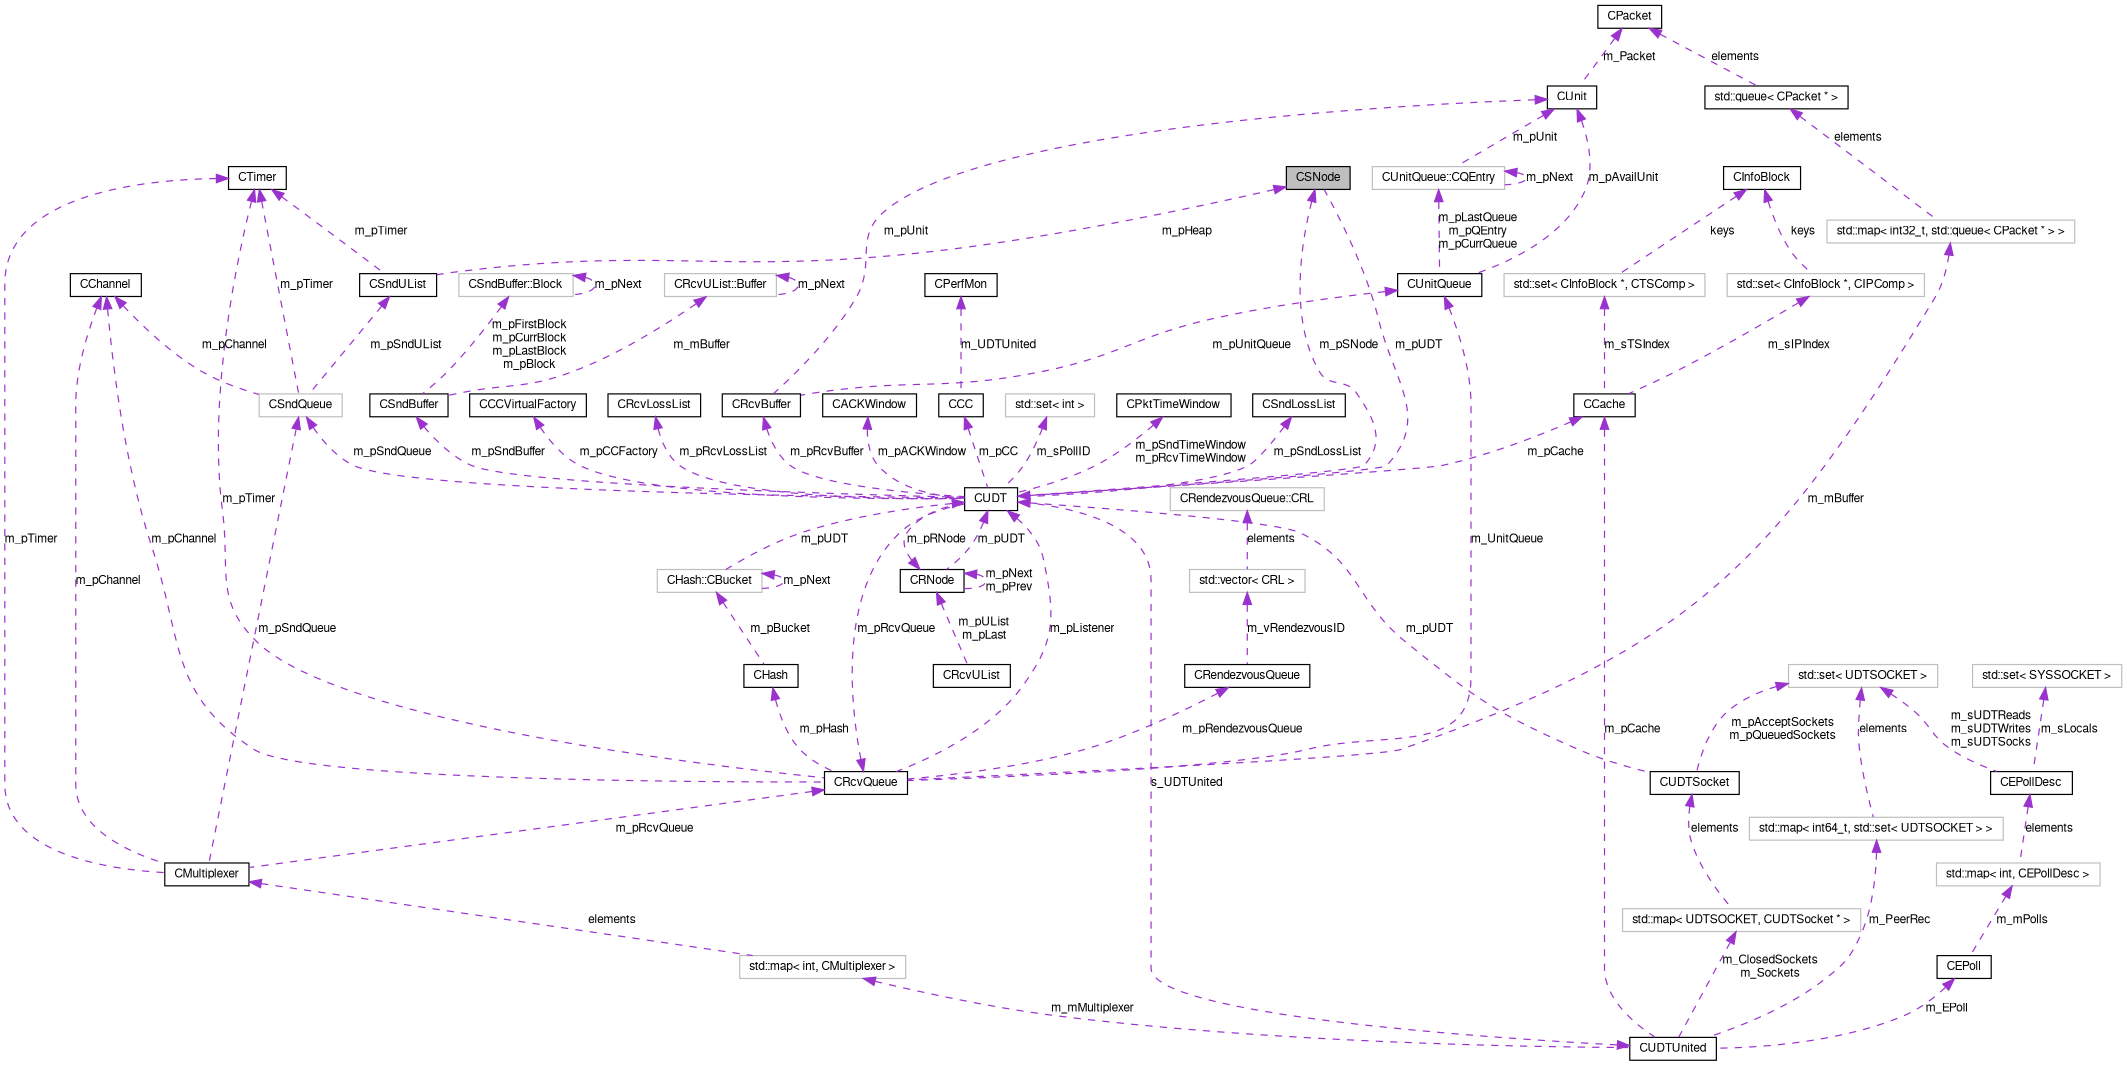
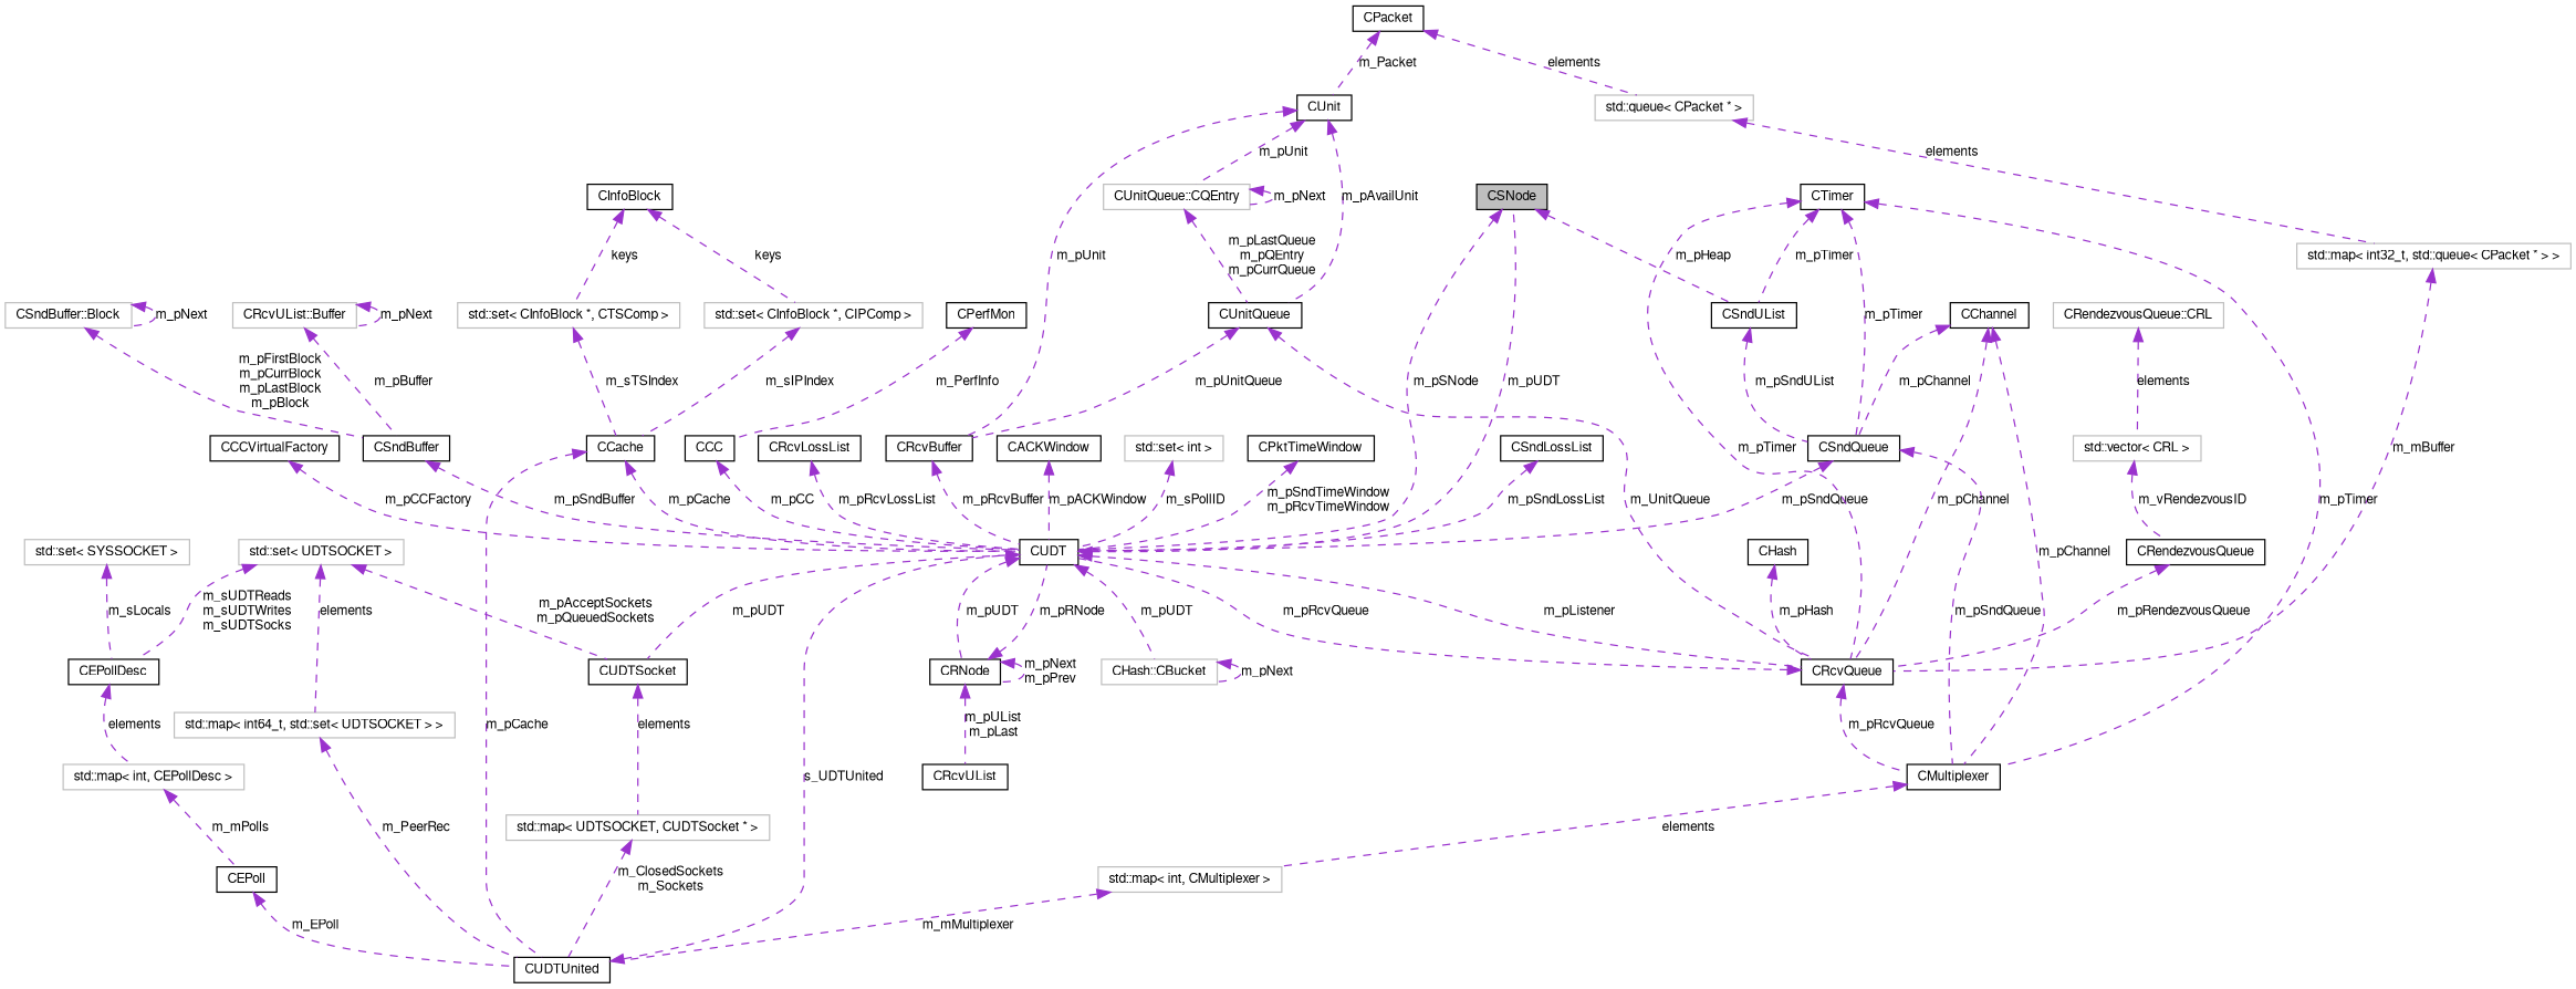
  digraph {
    rankdir=TB
    node [color=black fontname=FreeSans fontsize=10 shape=record]
    edge [color=darkorchid3 dir=back fontname=FreeSans fontsize=10 labelfontname=FreeSans labelfontsize=10 style=dashed]
    n1 [fillcolor=grey75 fontcolor=black height=0.2 label=CSNode style=filled width=0.4]
    n2 [height=0.2 label=CUDT width=0.4]
    n3 [height=0.2 label=CSndUList width=0.4]
    n4 [height=0.2 label=CRcvQueue width=0.4]
    n5 [height=0.2 label=CRNode width=0.4]
    n6 [color=grey75 height=0.2 label="CHash::CBucket" width=0.4]
    n7 [height=0.2 label=CUDTSocket width=0.4]
-   n8 [color=grey75 height=0.2 label=CSndQueue width=0.4]
+   n8 [height=0.2 label=CSndQueue width=0.4]
    n9 [height=0.2 label=CMultiplexer width=0.4]
    n10 [height=0.2 label=CRcvUList width=0.4]
    n11 [height=0.2 label=CHash width=0.4]
    n12 [color=grey75 height=0.2 label="std::map\< UDTSOCKET, CUDTSocket * \>" width=0.4]
    n13 [height=0.2 label=CACKWindow width=0.4]
    n14 [color=grey75 height=0.2 label="std::set\< int \>" width=0.4]
    n15 [height=0.2 label=CPktTimeWindow width=0.4]
    n16 [height=0.2 label=CSndBuffer width=0.4]
    n17 [color=grey75 height=0.2 label="CRcvUList::Buffer" width=0.4]
    n18 [color=grey75 height=0.2 label="CSndBuffer::Block" width=0.4]
    n19 [height=0.2 label=CSndLossList width=0.4]
    n20 [height=0.2 label=CCCVirtualFactory width=0.4]
    n21 [height=0.2 label=CRcvBuffer width=0.4]
    n22 [height=0.2 label=CUnit width=0.4]
    n23 [height=0.2 label=CUnitQueue width=0.4]
    n24 [color=grey75 height=0.2 label="CUnitQueue::CQEntry" width=0.4]
    n25 [height=0.2 label=CPacket width=0.4]
-   n26 [height=0.2 label="std::queue\< CPacket * \>" width=0.4]
+   n26 [color=grey75 height=0.2 label="std::queue\< CPacket * \>" width=0.4]
    n27 [color=grey75 height=0.2 label="std::map\< int32_t, std::queue\< CPacket * \> \>" width=0.4]
    n28 [height=0.2 label=CUDTUnited width=0.4]
    n29 [color=grey75 height=0.2 label="std::map\< int, CMultiplexer \>" width=0.4]
    n30 [height=0.2 label=CTimer width=0.4]
    n31 [height=0.2 label=CChannel width=0.4]
    n32 [height=0.2 label=CRendezvousQueue width=0.4]
    n33 [color=grey75 height=0.2 label="std::vector\< CRL \>" width=0.4]
    n34 [color=grey75 height=0.2 label="CRendezvousQueue::CRL" width=0.4]
    n35 [color=grey75 height=0.2 label="std::set\< UDTSOCKET \>" width=0.4]
    n36 [color=grey75 height=0.2 label="std::map\< int64_t, std::set\< UDTSOCKET \> \>" width=0.4]
    n37 [height=0.2 label=CEPollDesc width=0.4]
    n38 [color=grey75 height=0.2 label="std::map\< int, CEPollDesc \>" width=0.4]
    n39 [height=0.2 label=CEPoll width=0.4]
    n40 [color=grey75 height=0.2 label="std::set\< SYSSOCKET \>" width=0.4]
    n41 [height=0.2 label=CCache width=0.4]
    n42 [color=grey75 height=0.2 label="std::set\< CInfoBlock *, CTSComp \>" width=0.4]
    n43 [height=0.2 label=CInfoBlock width=0.4]
    n44 [color=grey75 height=0.2 label="std::set\< CInfoBlock *, CIPComp \>" width=0.4]
    n45 [height=0.2 label=CRcvLossList width=0.4]
    n46 [height=0.2 label=CCC width=0.4]
    n47 [height=0.2 label=CPerfMon width=0.4]
    n1 -> n2 [label=m_pSNode]
    n1 -> n3 [label=m_pHeap]
    n2 -> n1 [label=m_pUDT]
    n2 -> n4 [label=m_pListener]
    n2 -> n5 [label=m_pUDT]
    n2 -> n6 [label=m_pUDT]
    n2 -> n7 [label=m_pUDT]
    n3 -> n8 [label=m_pSndUList]
    n4 -> n2 [label=m_pRcvQueue]
    n4 -> n9 [label=m_pRcvQueue]
    n5 -> n2 [label=m_pRNode]
    n5 -> n5 [label="m_pNext\nm_pPrev"]
    n5 -> n10 [label="m_pUList\nm_pLast"]
    n6 -> n6 [label=m_pNext]
-   n6 -> n11 [label=m_pBucket]
    n7 -> n12 [label=elements]
    n8 -> n2 [label=m_pSndQueue]
    n8 -> n9 [label=m_pSndQueue]
    n9 -> n29 [label=elements]
    n11 -> n4 [label=m_pHash]
    n12 -> n28 [label="m_ClosedSockets\nm_Sockets"]
    n13 -> n2 [label=m_pACKWindow]
    n14 -> n2 [label=m_sPollID]
    n15 -> n2 [label="m_pSndTimeWindow\nm_pRcvTimeWindow"]
    n16 -> n2 [label=m_pSndBuffer]
-   n17 -> n16 [label=m_mBuffer]
+   n17 -> n16 [label=m_pBuffer]
    n17 -> n17 [label=m_pNext]
    n18 -> n16 [label="m_pFirstBlock\nm_pCurrBlock\nm_pLastBlock\nm_pBlock"]
    n18 -> n18 [label=m_pNext]
    n19 -> n2 [label=m_pSndLossList]
    n20 -> n2 [label=m_pCCFactory]
    n21 -> n2 [label=m_pRcvBuffer]
    n22 -> n21 [label=m_pUnit]
    n22 -> n23 [label=m_pAvailUnit]
    n22 -> n24 [label=m_pUnit]
    n23 -> n4 [label=m_UnitQueue]
    n23 -> n21 [label=m_pUnitQueue]
    n24 -> n23 [label="m_pLastQueue\nm_pQEntry\nm_pCurrQueue"]
    n24 -> n24 [label=m_pNext]
    n25 -> n22 [label=m_Packet]
    n25 -> n26 [label=elements]
    n26 -> n27 [label=elements]
    n27 -> n4 [label=m_mBuffer]
    n28 -> n2 [label=s_UDTUnited]
    n29 -> n28 [label=m_mMultiplexer]
    n30 -> n3 [label=m_pTimer]
    n30 -> n4 [label=m_pTimer]
    n30 -> n8 [label=m_pTimer]
    n30 -> n9 [label=m_pTimer]
    n31 -> n4 [label=m_pChannel]
    n31 -> n8 [label=m_pChannel]
    n31 -> n9 [label=m_pChannel]
    n32 -> n4 [label=m_pRendezvousQueue]
    n33 -> n32 [label=m_vRendezvousID]
    n34 -> n33 [label=elements]
    n35 -> n7 [label="m_pAcceptSockets\nm_pQueuedSockets"]
    n35 -> n36 [label=elements]
    n35 -> n37 [label="m_sUDTReads\nm_sUDTWrites\nm_sUDTSocks"]
    n36 -> n28 [label=m_PeerRec]
    n37 -> n38 [label=elements]
    n38 -> n39 [label=m_mPolls]
    n39 -> n28 [label=m_EPoll]
    n40 -> n37 [label=m_sLocals]
    n41 -> n2 [label=m_pCache]
    n41 -> n28 [label=m_pCache]
    n42 -> n41 [label=m_sTSIndex]
    n43 -> n42 [label=keys]
    n43 -> n44 [label=keys]
    n44 -> n41 [label=m_sIPIndex]
    n45 -> n2 [label=m_pRcvLossList]
    n46 -> n2 [label=m_pCC]
-   n47 -> n46 [label=m_UDTUnited]
+   n47 -> n46 [label=m_PerfInfo]
  }
